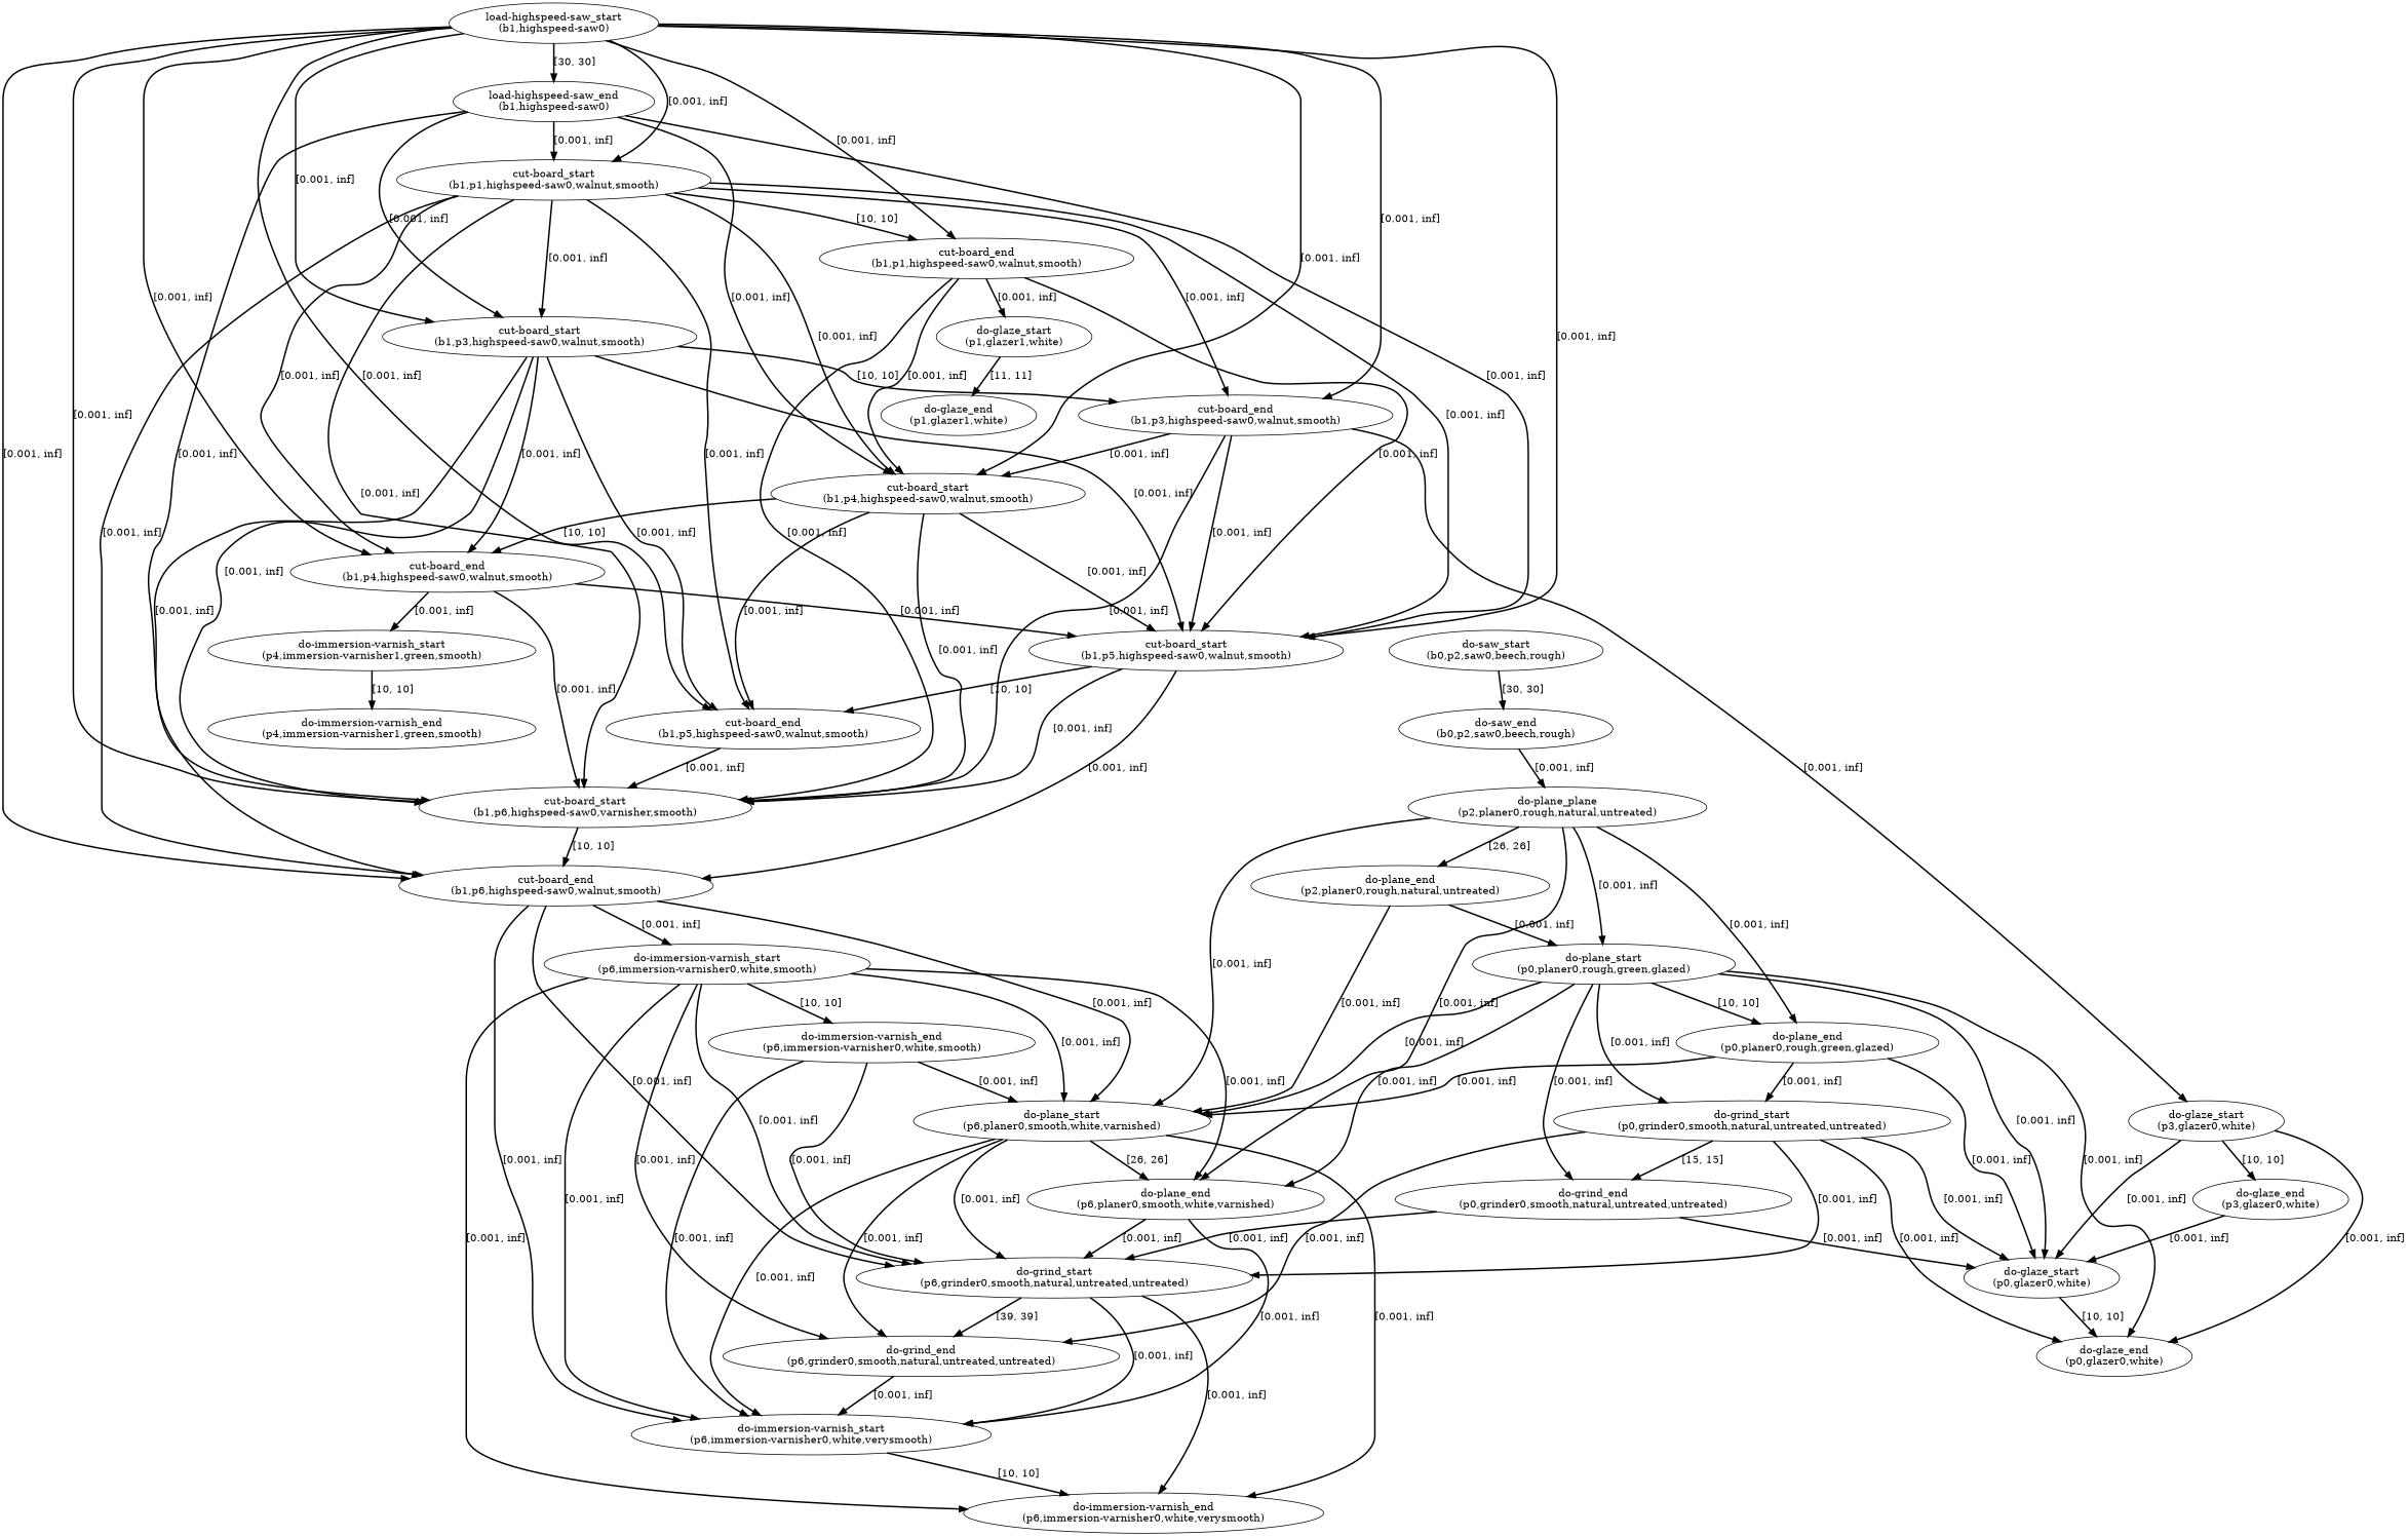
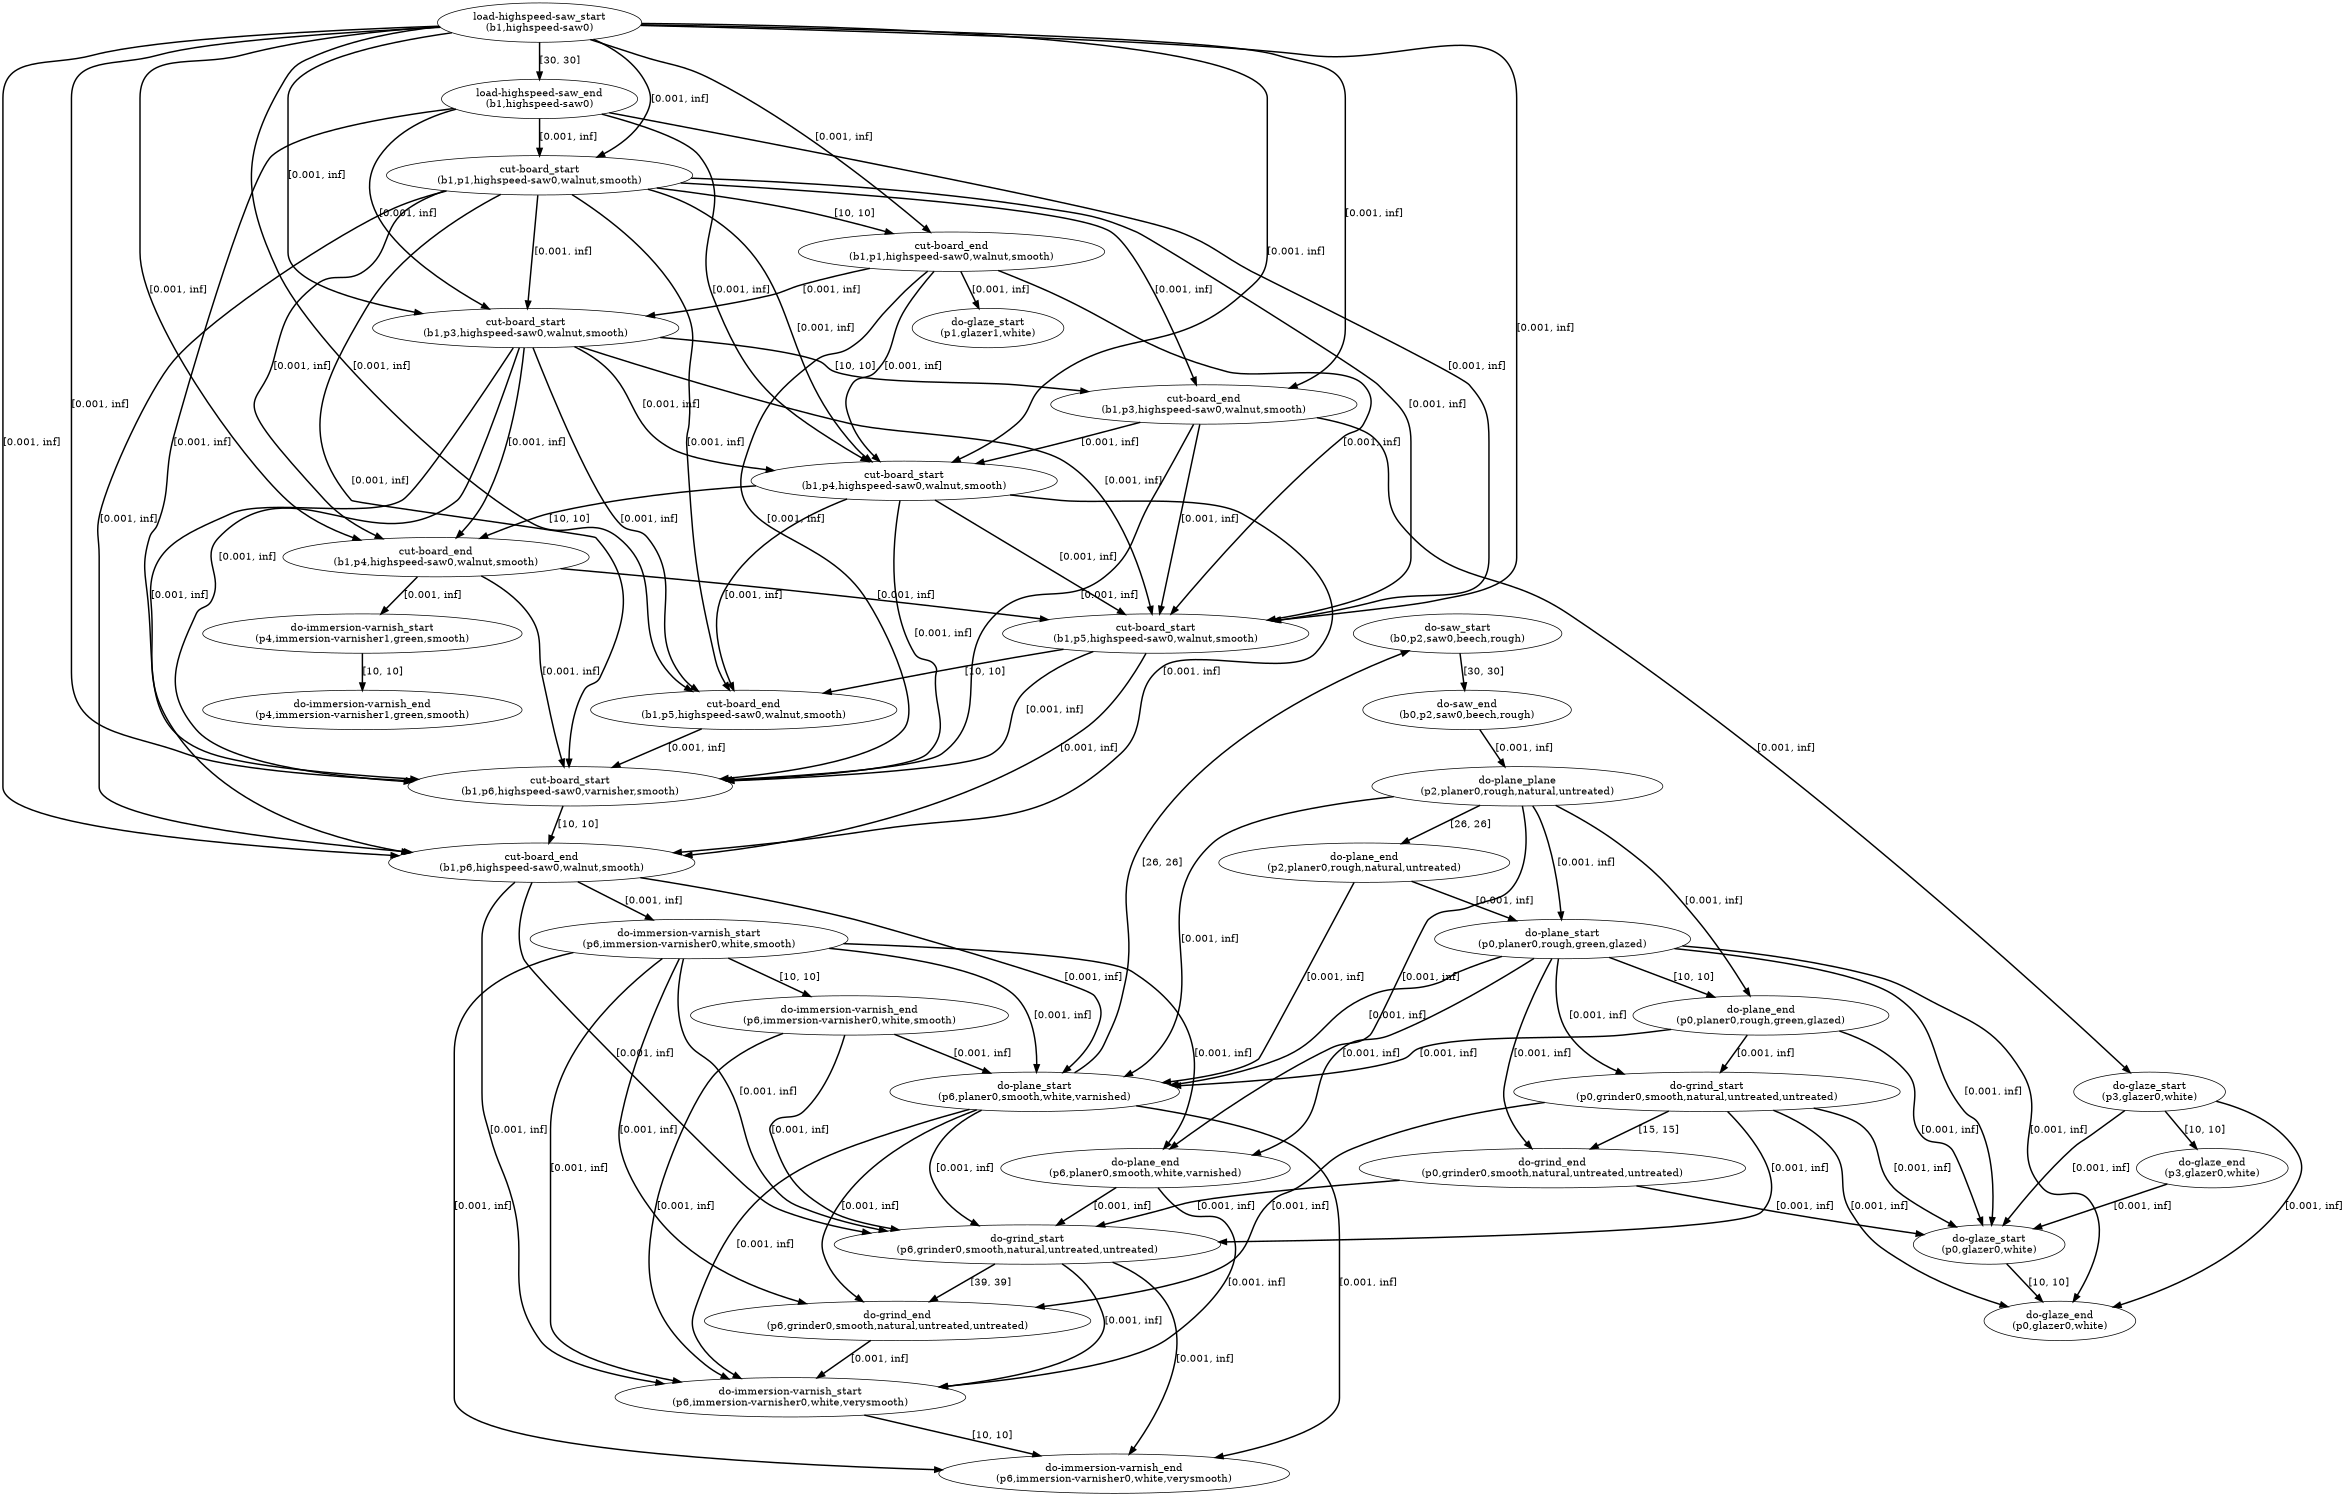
  digraph {
    edge [color=black penwidth=2]
    n1 [label="do-saw_start\n(b0,p2,saw0,beech,rough)"]
    n2 [label="do-saw_end\n(b0,p2,saw0,beech,rough)"]
    n3 [label="load-highspeed-saw_start\n(b1,highspeed-saw0)"]
    n4 [label="load-highspeed-saw_end\n(b1,highspeed-saw0)"]
    n5 [label="cut-board_start\n(b1,p1,highspeed-saw0,walnut,smooth)"]
    n6 [label="cut-board_end\n(b1,p1,highspeed-saw0,walnut,smooth)"]
    n7 [label="cut-board_start\n(b1,p3,highspeed-saw0,walnut,smooth)"]
    n8 [label="cut-board_end\n(b1,p3,highspeed-saw0,walnut,smooth)"]
    n9 [label="cut-board_start\n(b1,p4,highspeed-saw0,walnut,smooth)"]
    n10 [label="cut-board_end\n(b1,p4,highspeed-saw0,walnut,smooth)"]
    n11 [label="cut-board_start\n(b1,p5,highspeed-saw0,walnut,smooth)"]
    n12 [label="cut-board_end\n(b1,p5,highspeed-saw0,walnut,smooth)"]
    n13 [label="cut-board_start\n(b1,p6,highspeed-saw0,varnisher,smooth)"]
    n14 [label="cut-board_end\n(b1,p6,highspeed-saw0,walnut,smooth)"]
    n15 [label="do-plane_plane\n(p2,planer0,rough,natural,untreated)"]
    n16 [label="do-plane_end\n(p2,planer0,rough,natural,untreated)"]
    n17 [label="do-plane_start\n(p0,planer0,rough,green,glazed)"]
    n18 [label="do-plane_end\n(p0,planer0,rough,green,glazed)"]
    n19 [label="do-plane_start\n(p6,planer0,smooth,white,varnished)"]
    n20 [label="do-plane_end\n(p6,planer0,smooth,white,varnished)"]
    n21 [label="do-glaze_start\n(p1,glazer1,white)"]
    n22 [label="do-glaze_start\n(p3,glazer0,white)"]
    n23 [label="do-immersion-varnish_start\n(p4,immersion-varnisher1,green,smooth)"]
    n24 [label="do-grind_start\n(p6,grinder0,smooth,natural,untreated,untreated)"]
    n25 [label="do-immersion-varnish_start\n(p6,immersion-varnisher0,white,smooth)"]
    n26 [label="do-immersion-varnish_start\n(p6,immersion-varnisher0,white,verysmooth)"]
-   n27 [label="do-glaze_end\n(p1,glazer1,white)"]
    n28 [label="do-glaze_start\n(p0,glazer0,white)"]
    n29 [label="do-glaze_end\n(p0,glazer0,white)"]
    n30 [label="do-grind_start\n(p0,grinder0,smooth,natural,untreated,untreated)"]
    n31 [label="do-grind_end\n(p0,grinder0,smooth,natural,untreated,untreated)"]
    n32 [label="do-grind_end\n(p6,grinder0,smooth,natural,untreated,untreated)"]
    n33 [label="do-immersion-varnish_end\n(p6,immersion-varnisher0,white,verysmooth)"]
    n34 [label="do-glaze_end\n(p3,glazer0,white)"]
    n35 [label="do-immersion-varnish_end\n(p4,immersion-varnisher1,green,smooth)"]
    n36 [label="do-immersion-varnish_end\n(p6,immersion-varnisher0,white,smooth)"]
    n1 -> n2 [label="[30, 30]"]
    n2 -> n15 [label="[0.001, inf]"]
    n3 -> n4 [label="[30, 30]"]
    n3 -> n5 [label="[0.001, inf]"]
    n3 -> n6 [label="[0.001, inf]"]
    n3 -> n7 [label="[0.001, inf]"]
    n3 -> n8 [label="[0.001, inf]"]
    n3 -> n9 [label="[0.001, inf]"]
    n3 -> n10 [label="[0.001, inf]"]
    n3 -> n11 [label="[0.001, inf]"]
    n3 -> n12 [label="[0.001, inf]"]
    n3 -> n13 [label="[0.001, inf]"]
    n3 -> n14 [label="[0.001, inf]"]
    n4 -> n5 [label="[0.001, inf]"]
    n4 -> n7 [label="[0.001, inf]"]
    n4 -> n9 [label="[0.001, inf]"]
    n4 -> n11 [label="[0.001, inf]"]
    n4 -> n13 [label="[0.001, inf]"]
    n5 -> n6 [label="[10, 10]"]
    n5 -> n7 [label="[0.001, inf]"]
    n5 -> n8 [label="[0.001, inf]"]
    n5 -> n9 [label="[0.001, inf]"]
    n5 -> n10 [label="[0.001, inf]"]
    n5 -> n11 [label="[0.001, inf]"]
    n5 -> n12 [label="[0.001, inf]"]
    n5 -> n13 [label="[0.001, inf]"]
    n5 -> n14 [label="[0.001, inf]"]
+   n6 -> n7 [label="[0.001, inf]"]
    n6 -> n9 [label="[0.001, inf]"]
    n6 -> n11 [label="[0.001, inf]"]
    n6 -> n13 [label="[0.001, inf]"]
    n6 -> n21 [label="[0.001, inf]"]
    n7 -> n8 [label="[10, 10]"]
+   n7 -> n9 [label="[0.001, inf]"]
    n7 -> n10 [label="[0.001, inf]"]
    n7 -> n11 [label="[0.001, inf]"]
    n7 -> n12 [label="[0.001, inf]"]
    n7 -> n13 [label="[0.001, inf]"]
    n7 -> n14 [label="[0.001, inf]"]
    n8 -> n9 [label="[0.001, inf]"]
    n8 -> n11 [label="[0.001, inf]"]
    n8 -> n13 [label="[0.001, inf]"]
    n8 -> n22 [label="[0.001, inf]"]
    n9 -> n10 [label="[10, 10]"]
    n9 -> n11 [label="[0.001, inf]"]
    n9 -> n12 [label="[0.001, inf]"]
    n9 -> n13 [label="[0.001, inf]"]
+   n9 -> n14 [label="[0.001, inf]"]
    n10 -> n11 [label="[0.001, inf]"]
    n10 -> n13 [label="[0.001, inf]"]
    n10 -> n23 [label="[0.001, inf]"]
    n11 -> n12 [label="[10, 10]"]
    n11 -> n13 [label="[0.001, inf]"]
    n11 -> n14 [label="[0.001, inf]"]
    n12 -> n13 [label="[0.001, inf]"]
    n13 -> n14 [label="[10, 10]"]
    n14 -> n19 [label="[0.001, inf]"]
    n14 -> n24 [label="[0.001, inf]"]
    n14 -> n25 [label="[0.001, inf]"]
    n14 -> n26 [label="[0.001, inf]"]
    n15 -> n16 [label="[26, 26]"]
    n15 -> n17 [label="[0.001, inf]"]
    n15 -> n18 [label="[0.001, inf]"]
    n15 -> n19 [label="[0.001, inf]"]
    n15 -> n20 [label="[0.001, inf]"]
    n16 -> n17 [label="[0.001, inf]"]
    n16 -> n19 [label="[0.001, inf]"]
    n17 -> n18 [label="[10, 10]"]
    n17 -> n19 [label="[0.001, inf]"]
    n17 -> n20 [label="[0.001, inf]"]
    n17 -> n28 [label="[0.001, inf]"]
    n17 -> n29 [label="[0.001, inf]"]
    n17 -> n30 [label="[0.001, inf]"]
    n17 -> n31 [label="[0.001, inf]"]
    n18 -> n19 [label="[0.001, inf]"]
    n18 -> n28 [label="[0.001, inf]"]
    n18 -> n30 [label="[0.001, inf]"]
-   n19 -> n20 [label="[26, 26]"]
+   n19 -> n1 [label="[26, 26]"]
    n19 -> n24 [label="[0.001, inf]"]
    n19 -> n26 [label="[0.001, inf]"]
    n19 -> n32 [label="[0.001, inf]"]
    n19 -> n33 [label="[0.001, inf]"]
    n20 -> n24 [label="[0.001, inf]"]
    n20 -> n26 [label="[0.001, inf]"]
-   n21 -> n27 [label="[11, 11]"]
    n22 -> n28 [label="[0.001, inf]"]
    n22 -> n29 [label="[0.001, inf]"]
    n22 -> n34 [label="[10, 10]"]
    n23 -> n35 [label="[10, 10]"]
    n24 -> n26 [label="[0.001, inf]"]
    n24 -> n32 [label="[39, 39]"]
    n24 -> n33 [label="[0.001, inf]"]
    n25 -> n19 [label="[0.001, inf]"]
    n25 -> n20 [label="[0.001, inf]"]
    n25 -> n24 [label="[0.001, inf]"]
    n25 -> n26 [label="[0.001, inf]"]
    n25 -> n32 [label="[0.001, inf]"]
    n25 -> n33 [label="[0.001, inf]"]
    n25 -> n36 [label="[10, 10]"]
    n26 -> n33 [label="[10, 10]"]
    n28 -> n29 [label="[10, 10]"]
    n30 -> n24 [label="[0.001, inf]"]
    n30 -> n28 [label="[0.001, inf]"]
    n30 -> n29 [label="[0.001, inf]"]
    n30 -> n31 [label="[15, 15]"]
    n30 -> n32 [label="[0.001, inf]"]
    n31 -> n24 [label="[0.001, inf]"]
    n31 -> n28 [label="[0.001, inf]"]
    n32 -> n26 [label="[0.001, inf]"]
    n34 -> n28 [label="[0.001, inf]"]
    n36 -> n19 [label="[0.001, inf]"]
    n36 -> n24 [label="[0.001, inf]"]
    n36 -> n26 [label="[0.001, inf]"]
  }
